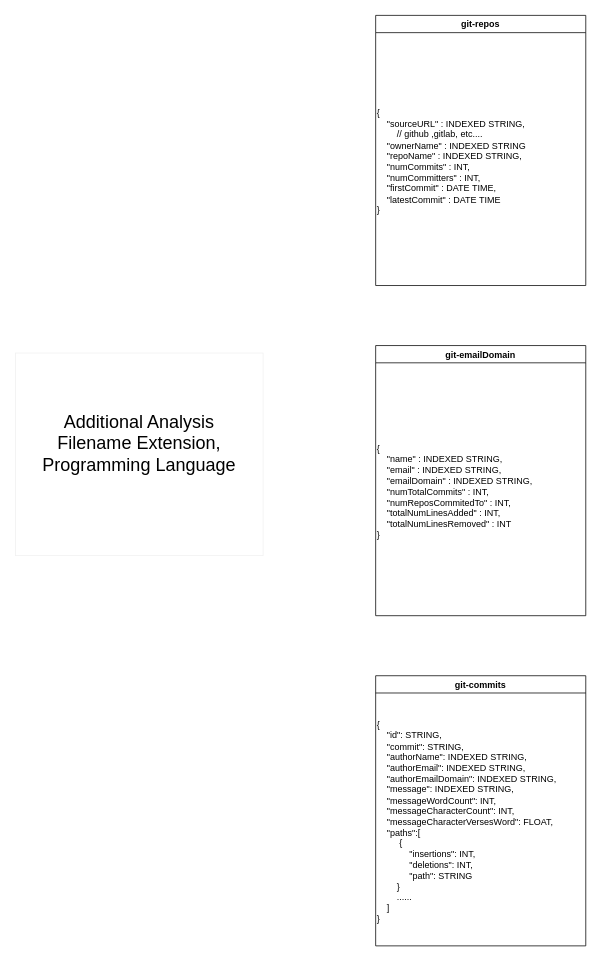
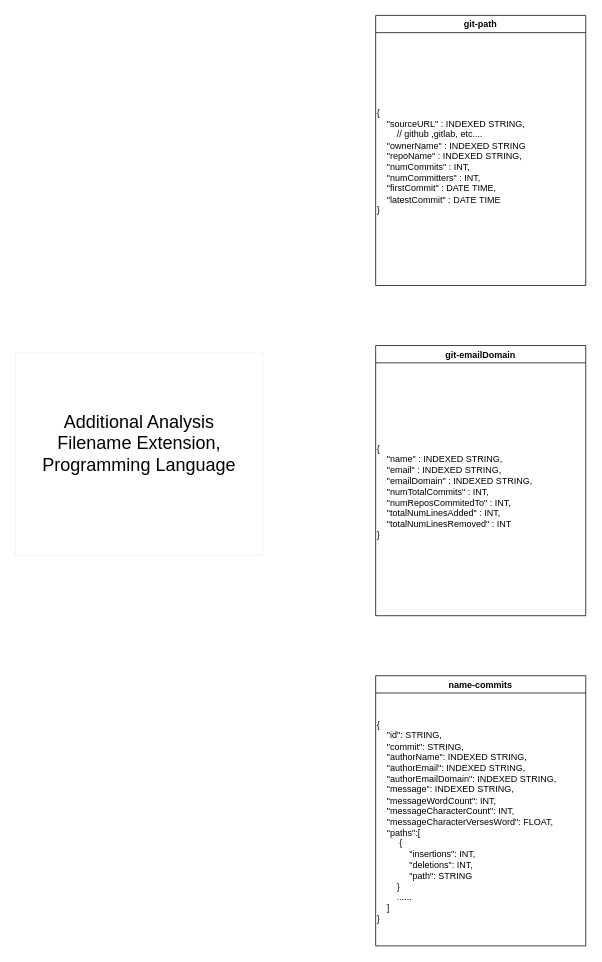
  <mxCell id="0" />
  <mxCell id="1" parent="0" />
- <mxCell id="2" value="git-commits" style="swimlane;startSize=23;" parent="1" vertex="1"><mxGeometry x="500" y="900" width="280" height="360" as="geometry" /></mxCell>
+ <mxCell id="2" value="name-commits" style="swimlane;startSize=23;" parent="1" vertex="1"><mxGeometry x="500" y="900" width="280" height="360" as="geometry" /></mxCell>
  <mxCell id="3" value="&lt;div&gt;{&lt;/div&gt;&lt;div&gt;&amp;nbsp; &amp;nbsp; &quot;id&quot;: STRING,&lt;/div&gt;&lt;div&gt;&amp;nbsp; &amp;nbsp; &quot;commit&quot;: STRING,&lt;/div&gt;&lt;div&gt;&amp;nbsp; &amp;nbsp; &quot;authorName&quot;: INDEXED STRING,&lt;/div&gt;&lt;div&gt;&amp;nbsp; &amp;nbsp; &quot;authorEmail&quot;: INDEXED STRING,&lt;/div&gt;&lt;div&gt;&amp;nbsp; &amp;nbsp; &quot;authorEmailDomain&quot;: INDEXED STRING,&lt;/div&gt;&lt;div&gt;&amp;nbsp; &amp;nbsp; &quot;message&quot;: INDEXED STRING,&lt;/div&gt;&lt;div&gt;&amp;nbsp; &amp;nbsp; &quot;messageWordCount&quot;: INT,&lt;/div&gt;&lt;div&gt;&amp;nbsp; &amp;nbsp; &quot;messageCharacterCount&quot;: INT,&lt;/div&gt;&lt;div&gt;&amp;nbsp; &amp;nbsp; &quot;messageCharacterVersesWord&quot;: FLOAT,&lt;/div&gt;&lt;div&gt;&amp;nbsp; &amp;nbsp; &quot;paths&quot;:[&lt;/div&gt;&lt;div&gt;&amp;nbsp; &amp;nbsp; &amp;nbsp; &amp;nbsp; &amp;nbsp;{&lt;/div&gt;&lt;div&gt;&amp;nbsp; &amp;nbsp; &amp;nbsp; &amp;nbsp; &amp;nbsp; &amp;nbsp; &amp;nbsp;&quot;insertions&quot;: INT,&lt;/div&gt;&lt;div&gt;&amp;nbsp; &amp;nbsp; &amp;nbsp; &amp;nbsp; &amp;nbsp; &amp;nbsp; &amp;nbsp;&quot;deletions&quot;: INT,&lt;/div&gt;&lt;div&gt;&amp;nbsp; &amp;nbsp; &amp;nbsp; &amp;nbsp; &amp;nbsp; &amp;nbsp; &amp;nbsp;&quot;path&quot;: STRING&lt;/div&gt;&lt;div&gt;&amp;nbsp; &amp;nbsp; &amp;nbsp; &amp;nbsp; }&lt;/div&gt;&lt;div&gt;&amp;nbsp; &amp;nbsp; &amp;nbsp; &amp;nbsp; ......&lt;/div&gt;&lt;div&gt;&amp;nbsp; &amp;nbsp; ]&lt;/div&gt;&lt;div&gt;}&lt;/div&gt;" style="text;html=1;strokeColor=none;fillColor=none;align=left;verticalAlign=middle;whiteSpace=wrap;rounded=0;" parent="1" vertex="1"><mxGeometry x="500" y="930" width="280" height="330" as="geometry" /></mxCell>
- <mxCell id="4" value="git-repos" style="swimlane;startSize=23;" parent="1" vertex="1"><mxGeometry x="500" y="20" width="280" height="360" as="geometry" /></mxCell>
+ <mxCell id="4" value="git-path" style="swimlane;startSize=23;" parent="1" vertex="1"><mxGeometry x="500" y="20" width="280" height="360" as="geometry" /></mxCell>
  <mxCell id="5" value="{&lt;br&gt;&amp;nbsp; &amp;nbsp; &quot;sourceURL&quot; : INDEXED STRING,&lt;br&gt;&amp;nbsp; &amp;nbsp; &amp;nbsp; &amp;nbsp; // github ,gitlab, etc....&lt;br&gt;&amp;nbsp; &amp;nbsp; &quot;ownerName&quot; : INDEXED STRING&lt;br&gt;&amp;nbsp; &amp;nbsp; &quot;repoName&quot; : INDEXED STRING,&lt;br&gt;&amp;nbsp; &amp;nbsp; &quot;numCommits&quot; : INT,&lt;br&gt;&amp;nbsp; &amp;nbsp; &quot;numCommitters&quot; : INT,&lt;br&gt;&amp;nbsp; &amp;nbsp; &quot;firstCommit&quot; : DATE TIME,&lt;br&gt;&amp;nbsp; &amp;nbsp; &quot;latestCommit&quot; : DATE TIME&lt;br&gt;}" style="text;html=1;strokeColor=none;fillColor=none;align=left;verticalAlign=middle;whiteSpace=wrap;rounded=0;" parent="1" vertex="1"><mxGeometry x="500" y="50" width="280" height="330" as="geometry" /></mxCell>
  <mxCell id="6" value="git-emailDomain" style="swimlane;startSize=23;" parent="1" vertex="1"><mxGeometry x="500" y="460" width="280" height="360" as="geometry" /></mxCell>
  <mxCell id="7" value="{&lt;br&gt;&amp;nbsp; &amp;nbsp; &quot;name&quot; : INDEXED STRING,&lt;br&gt;&lt;blockquote style=&quot;margin: 0 0 0 40px ; border: none ; padding: 0px&quot;&gt;&lt;/blockquote&gt;&amp;nbsp; &amp;nbsp; &quot;email&quot; : INDEXED STRING,&lt;br&gt;&amp;nbsp; &amp;nbsp; &quot;emailDomain&quot; : INDEXED STRING,&lt;br&gt;&amp;nbsp; &amp;nbsp; &quot;numTotalCommits&quot; : INT,&lt;br&gt;&amp;nbsp; &amp;nbsp; &quot;numReposCommitedTo&quot; : INT,&lt;br&gt;&amp;nbsp; &amp;nbsp; &quot;totalNumLinesAdded&quot; : INT,&lt;br&gt;&amp;nbsp; &amp;nbsp; &quot;totalNumLinesRemoved&quot; : INT&lt;br&gt;&lt;blockquote style=&quot;margin: 0 0 0 40px ; border: none ; padding: 0px&quot;&gt;&lt;/blockquote&gt;}" style="text;html=1;strokeColor=none;fillColor=none;align=left;verticalAlign=middle;whiteSpace=wrap;rounded=0;" parent="1" vertex="1"><mxGeometry x="500" y="490" width="280" height="330" as="geometry" /></mxCell>
  <mxCell id="8" value="&lt;font style=&quot;font-size: 24px&quot;&gt;Additional Analysis&lt;br&gt;Filename Extension,&lt;br&gt;Programming Language&lt;br&gt;&lt;br&gt;&lt;/font&gt;" style="text;html=1;align=center;verticalAlign=middle;whiteSpace=wrap;rounded=0;strokeColor=#f0f0f0;" parent="1" vertex="1"><mxGeometry x="20" y="470" width="330" height="270" as="geometry" /></mxCell>
